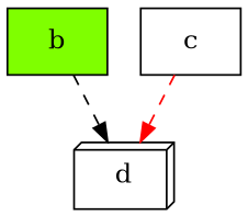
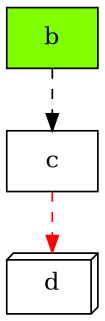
  digraph {
    node [shape=record]
    edge [style=dashed]
    b [color=black fillcolor=chartreuse style=filled]
    d [shape=box3d]
    c
-   b -> d
+   b -> c
    c -> d [color=red]
  }
